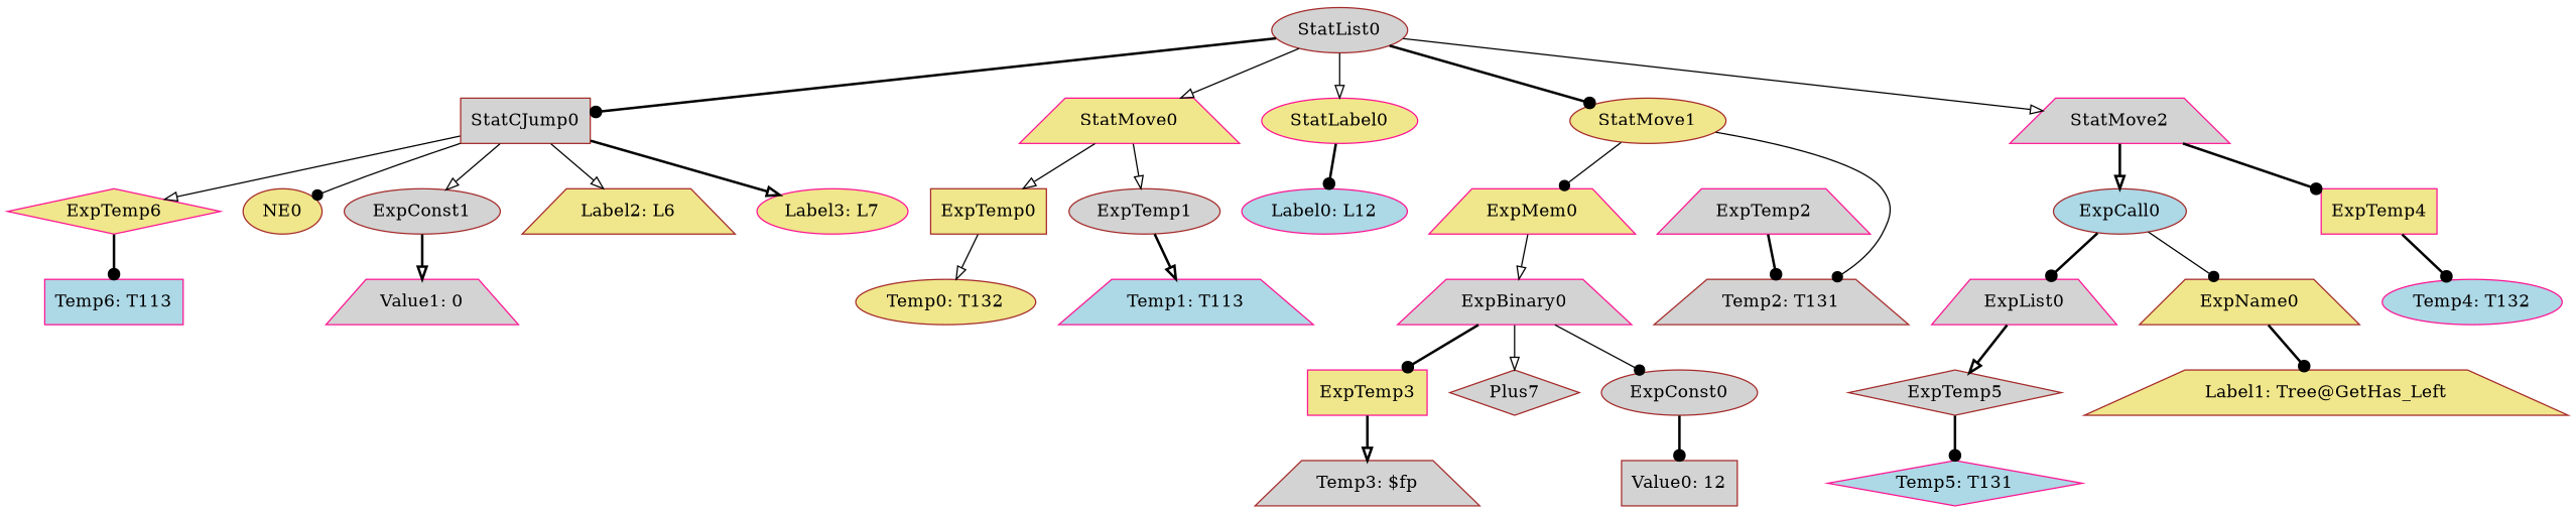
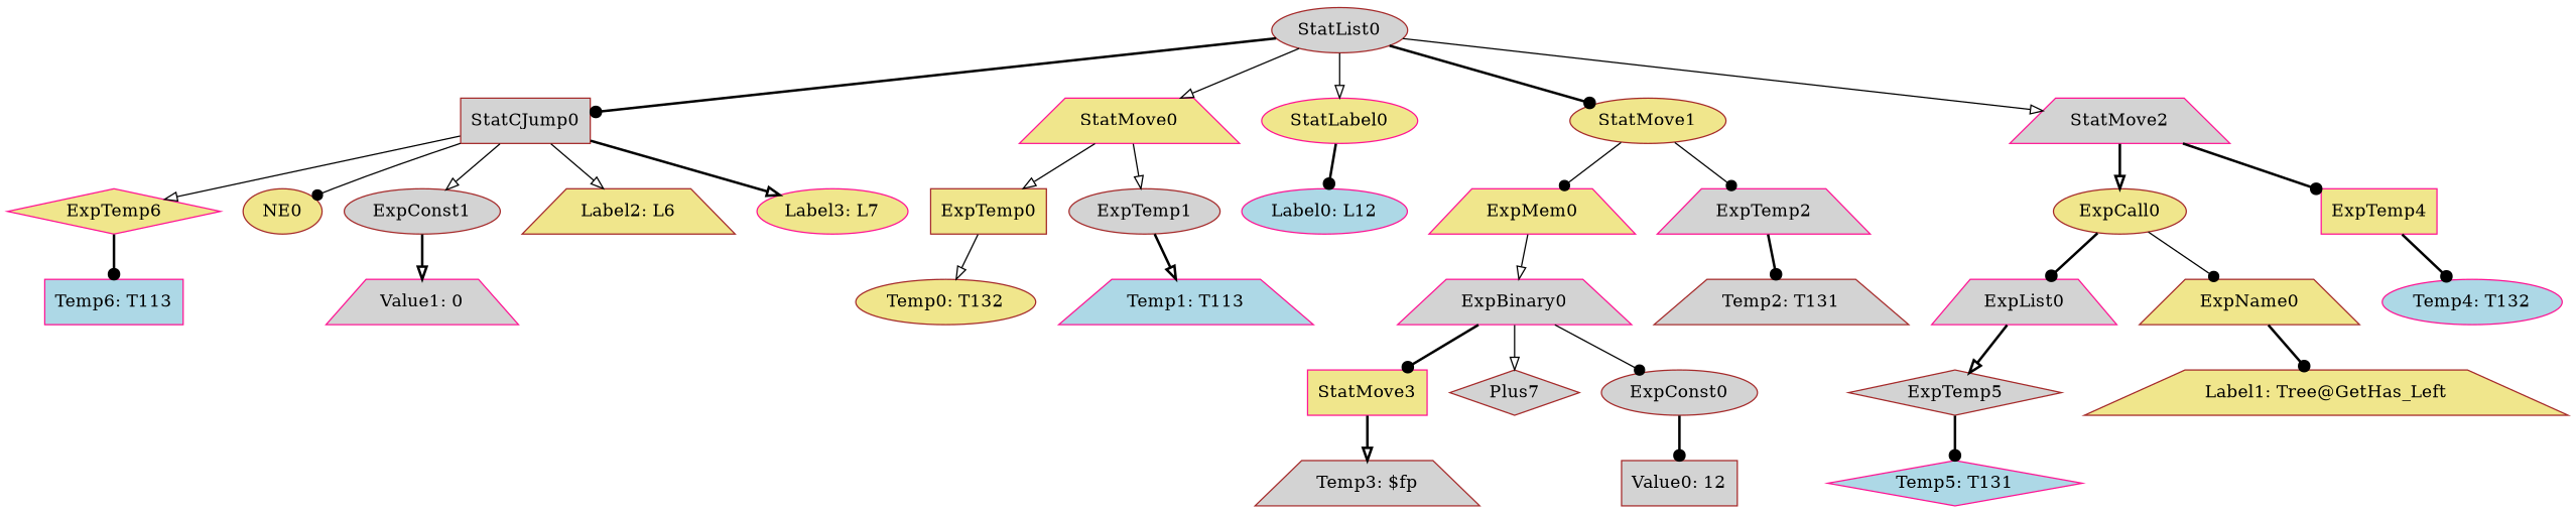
  digraph {
    ordering=out
    node [color=brown fillcolor=lightgrey shape=trapezium style=filled]
    edge [arrowhead=dot style=bold]
    ExpTemp6 [color=deeppink fillcolor=khaki shape=diamond]
    "Temp6: T113" [color=deeppink fillcolor=lightblue shape=box]
    StatCJump0 [shape=box]
    NE0 [fillcolor=khaki shape=ellipse]
    ExpConst1 [shape=ellipse]
    "Label2: L6" [fillcolor=khaki]
    "Label3: L7" [color=deeppink fillcolor=khaki shape=ellipse]
    "Value1: 0" [color=deeppink]
    ExpList0 [color=deeppink]
    ExpTemp5 [shape=diamond]
    "Temp5: T131" [color=deeppink fillcolor=lightblue shape=diamond]
    ExpName0 [fillcolor=khaki]
    "Label1: Tree@GetHas_Left" [fillcolor=khaki]
-   ExpCall0 [fillcolor=lightblue shape=ellipse]
+   ExpCall0 [fillcolor=khaki shape=ellipse]
    ExpTemp4 [color=deeppink fillcolor=khaki shape=box]
    "Temp4: T132" [color=deeppink fillcolor=lightblue shape=ellipse]
    ExpMem0 [color=deeppink fillcolor=khaki]
    ExpBinary0 [color=deeppink]
-   ExpTemp3 [color=deeppink fillcolor=khaki shape=box]
+   ExpTemp3 [color=deeppink fillcolor=khaki shape=box label=StatMove3]
    n20 [label=Plus7 shape=diamond]
    ExpConst0 [shape=ellipse]
    "Temp3: $fp"
    "Value0: 12" [shape=box]
    StatMove0 [color=deeppink fillcolor=khaki]
    ExpTemp0 [fillcolor=khaki shape=box]
    ExpTemp1 [shape=ellipse]
    "Temp0: T132" [fillcolor=khaki shape=ellipse]
    "Temp1: T113" [color=deeppink fillcolor=lightblue]
    StatList0 [shape=ellipse]
    StatLabel0 [color=deeppink fillcolor=khaki shape=ellipse]
    StatMove1 [fillcolor=khaki shape=ellipse]
    StatMove2 [color=deeppink]
    "Label0: L12" [color=deeppink fillcolor=lightblue shape=ellipse]
    ExpTemp2 [color=deeppink]
    "Temp2: T131"
    ExpTemp6 -> "Temp6: T113"
    StatCJump0 -> ExpTemp6 [arrowhead=onormal style=solid]
    StatCJump0 -> NE0 [style=solid]
    StatCJump0 -> ExpConst1 [arrowhead=onormal style=solid]
    StatCJump0 -> "Label2: L6" [arrowhead=onormal style=solid]
    StatCJump0 -> "Label3: L7" [arrowhead=onormal]
    ExpConst1 -> "Value1: 0" [arrowhead=onormal]
    ExpList0 -> ExpTemp5 [arrowhead=onormal]
    ExpTemp5 -> "Temp5: T131"
    ExpName0 -> "Label1: Tree@GetHas_Left"
    ExpCall0 -> ExpList0
    ExpCall0 -> ExpName0 [style=solid]
    ExpTemp4 -> "Temp4: T132"
    ExpMem0 -> ExpBinary0 [arrowhead=onormal style=solid]
    ExpBinary0 -> ExpTemp3
    ExpBinary0 -> n20 [arrowhead=onormal style=solid]
    ExpBinary0 -> ExpConst0 [style=solid]
    ExpTemp3 -> "Temp3: $fp" [arrowhead=onormal]
    ExpConst0 -> "Value0: 12"
    StatMove0 -> ExpTemp0 [arrowhead=onormal style=solid]
    StatMove0 -> ExpTemp1 [arrowhead=onormal style=solid]
    ExpTemp0 -> "Temp0: T132" [arrowhead=onormal style=solid]
    ExpTemp1 -> "Temp1: T113" [arrowhead=onormal]
    StatList0 -> StatCJump0
    StatList0 -> StatMove0 [arrowhead=onormal style=solid]
    StatList0 -> StatLabel0 [arrowhead=onormal style=solid]
    StatList0 -> StatMove1
    StatList0 -> StatMove2 [arrowhead=onormal style=solid]
    StatLabel0 -> "Label0: L12"
    StatMove1 -> ExpMem0 [style=solid]
-   StatMove1 -> "Temp2: T131" [style=solid]
+   StatMove1 -> ExpTemp2 [style=solid]
    StatMove2 -> ExpCall0 [arrowhead=onormal]
    StatMove2 -> ExpTemp4
    ExpTemp2 -> "Temp2: T131"
  }
